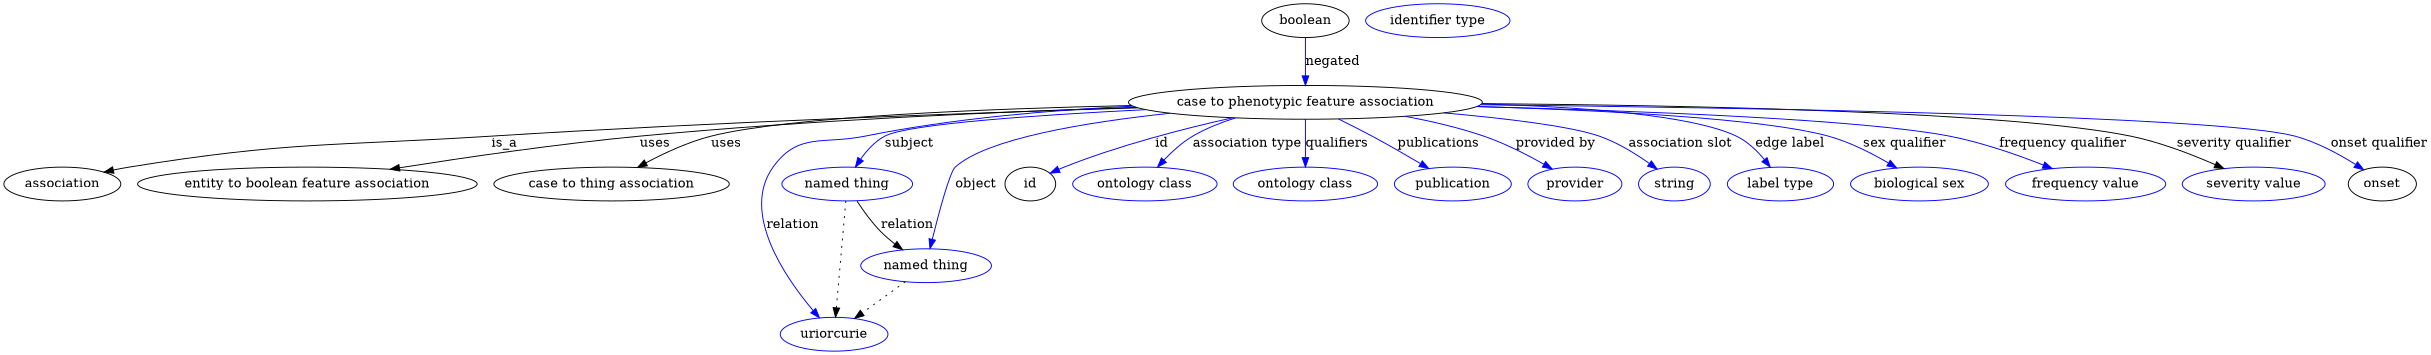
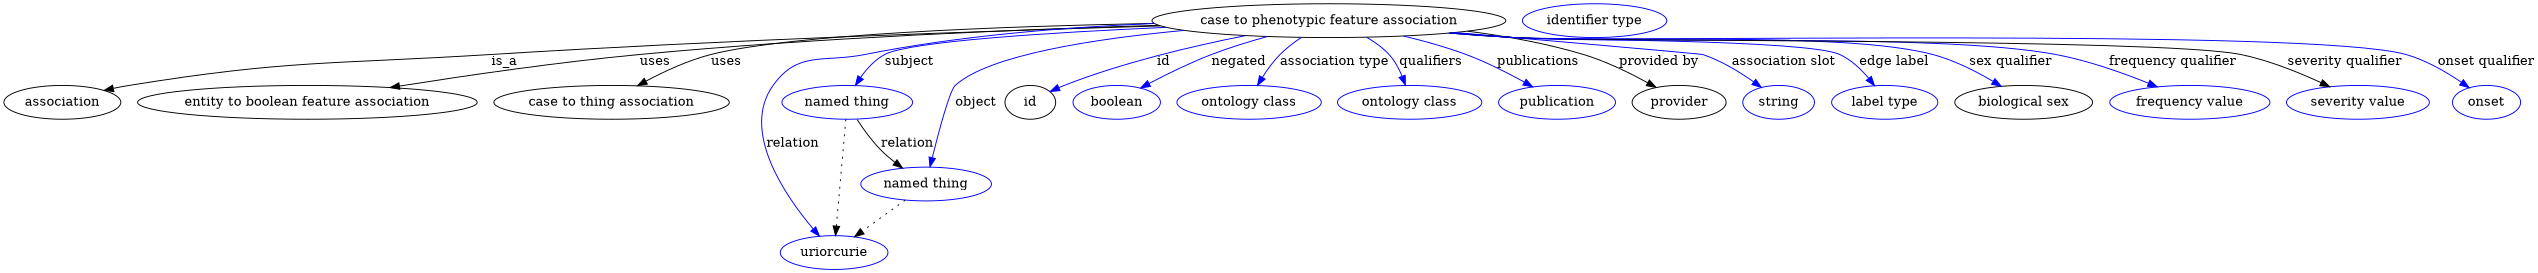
  digraph {
    node [color=blue]
    edge [color=blue style=solid]
    n1 [height=0.5 label="case to phenotypic feature association" width=4.005 color=""]
    association [height=0.5 width=1.3723 color=""]
    n3 [height=0.5 label="entity to boolean feature association" width=4.1417 color=""]
    "case to thing association" [height=0.5 width=2.6753 color=""]
    n5 [height=0.5 label="named thing" width=1.5019]
    n6 [height=0.5 label=uriorcurie width=1.2492]
    n7 [height=0.5 label="named thing" width=1.5019]
    id [height=0.5 width=0.75 color=""]
-   n9 [color=black height=0.5 label=boolean width=1.0584]
+   n9 [height=0.5 label=boolean width=1.0584]
    n10 [height=0.5 label="ontology class" width=1.6931]
    n11 [height=0.5 label="ontology class" width=1.6931]
    n12 [height=0.5 label=publication width=1.3859]
-   n13 [height=0.5 label=provider width=1.1129]
+   n13 [color=black height=0.5 label=provider width=1.1129]
    n14 [height=0.5 label=string width=0.8403]
    n15 [height=0.5 label="label type" width=1.2425]
-   n16 [height=0.5 label="biological sex" width=1.652]
+   n16 [color=black height=0.5 label="biological sex" width=1.652]
    n17 [height=0.5 label="frequency value" width=1.8561]
    n18 [height=0.5 label="severity value" width=1.6517]
-   n19 [color=black height=0.5 label=onset width=0.79928]
+   n19 [height=0.5 label=onset width=0.79928]
    n20 [height=0.5 label="identifier type" width=1.652]
    n1 -> association [label=is_a color="" style=""]
    n1 -> n3 [label=uses color="" style=""]
    n1 -> "case to thing association" [label=uses color="" style=""]
    n1 -> n5 [label=subject]
    n1 -> n6 [label=relation]
    n1 -> n7 [label=object]
    n1 -> id [label=id]
-   n9 -> n1 [label=negated]
+   n1 -> n9 [label=negated]
    n1 -> n10 [label="association type"]
    n1 -> n11 [label=qualifiers]
    n1 -> n12 [label=publications]
-   n1 -> n13 [label="provided by"]
+   n1 -> n13 [color=black label="provided by"]
    n1 -> n14 [label="association slot"]
    n1 -> n15 [label="edge label"]
    n1 -> n16 [label="sex qualifier"]
    n1 -> n17 [label="frequency qualifier"]
    n1 -> n18 [color=black label="severity qualifier"]
    n1 -> n19 [label="onset qualifier"]
    n5 -> n6 [style=dotted color=""]
    n5 -> n7 [label=relation color="" style=""]
    n7 -> n6 [style=dotted color=""]
  }
